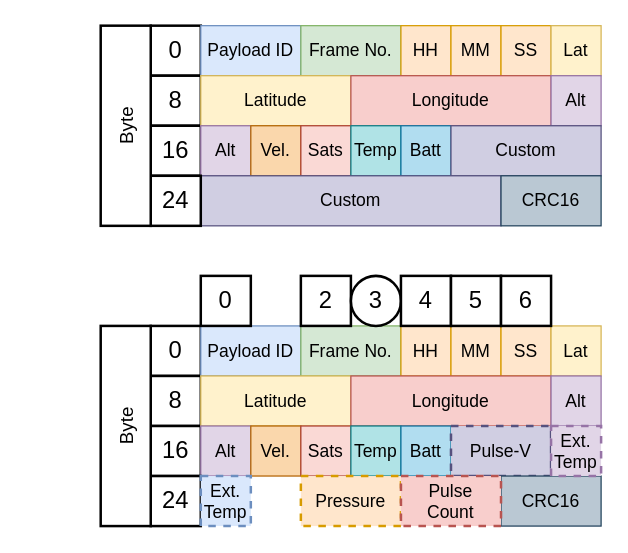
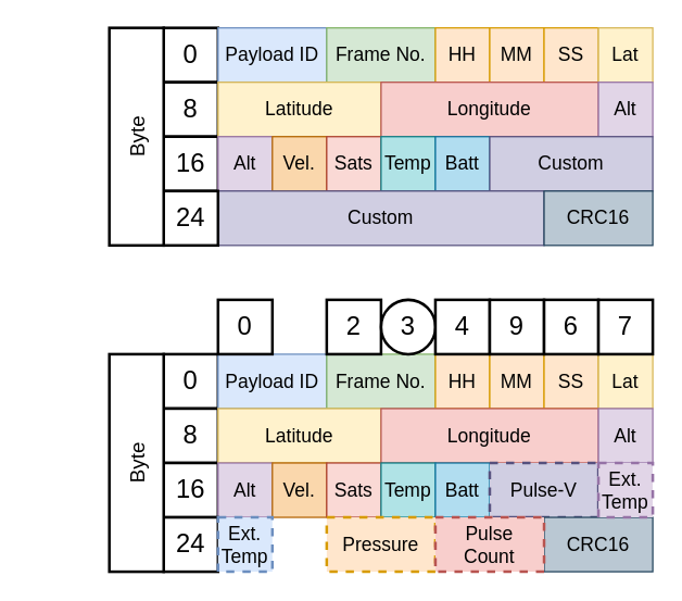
  <mxCell id="0" />
  <mxCell id="1" parent="0" />
  <mxCell id="2" value="&lt;font style=&quot;font-size: 19px;&quot;&gt;0&lt;/font&gt;" style="rounded=0;whiteSpace=wrap;html=1;strokeWidth=2;" vertex="1" parent="1"><mxGeometry x="120" y="20" width="40" height="40" as="geometry" /></mxCell>
  <mxCell id="3" value="&lt;span style=&quot;font-size: 19px;&quot;&gt;8&lt;/span&gt;" style="rounded=0;whiteSpace=wrap;html=1;strokeWidth=2;" vertex="1" parent="1"><mxGeometry x="120" y="60" width="40" height="40" as="geometry" /></mxCell>
  <mxCell id="4" value="&lt;font style=&quot;font-size: 19px;&quot;&gt;16&lt;br&gt;&lt;/font&gt;" style="rounded=0;whiteSpace=wrap;html=1;strokeWidth=2;" vertex="1" parent="1"><mxGeometry x="120" y="100" width="40" height="40" as="geometry" /></mxCell>
  <mxCell id="5" value="&lt;font style=&quot;font-size: 14px;&quot;&gt;Payload ID&lt;/font&gt;" style="rounded=0;whiteSpace=wrap;html=1;fillColor=#dae8fc;strokeColor=#6c8ebf;" vertex="1" parent="1"><mxGeometry x="160" y="20" width="80" height="40" as="geometry" /></mxCell>
  <mxCell id="6" value="&lt;font style=&quot;font-size: 14px;&quot;&gt;Frame No.&lt;/font&gt;" style="rounded=0;whiteSpace=wrap;html=1;fillColor=#d5e8d4;strokeColor=#82b366;" vertex="1" parent="1"><mxGeometry x="240" y="20" width="80" height="40" as="geometry" /></mxCell>
  <mxCell id="7" value="&lt;font style=&quot;font-size: 14px;&quot;&gt;HH&lt;/font&gt;" style="rounded=0;whiteSpace=wrap;html=1;fillColor=#ffe6cc;strokeColor=#d79b00;" vertex="1" parent="1"><mxGeometry x="320" y="20" width="40" height="40" as="geometry" /></mxCell>
  <mxCell id="8" value="&lt;font style=&quot;font-size: 14px;&quot;&gt;MM&lt;/font&gt;" style="rounded=0;whiteSpace=wrap;html=1;fillColor=#ffe6cc;strokeColor=#d79b00;" vertex="1" parent="1"><mxGeometry x="360" y="20" width="40" height="40" as="geometry" /></mxCell>
  <mxCell id="9" value="&lt;font style=&quot;font-size: 14px;&quot;&gt;SS&lt;/font&gt;" style="rounded=0;whiteSpace=wrap;html=1;fillColor=#ffe6cc;strokeColor=#d79b00;" vertex="1" parent="1"><mxGeometry x="400" y="20" width="40" height="40" as="geometry" /></mxCell>
  <mxCell id="10" value="&lt;font style=&quot;font-size: 14px;&quot;&gt;Lat&lt;/font&gt;" style="rounded=0;whiteSpace=wrap;html=1;fillColor=#fff2cc;strokeColor=#d6b656;" vertex="1" parent="1"><mxGeometry x="440" y="20" width="40" height="40" as="geometry" /></mxCell>
  <mxCell id="11" value="&lt;font style=&quot;font-size: 14px;&quot;&gt;Latitude&lt;/font&gt;" style="rounded=0;whiteSpace=wrap;html=1;fillColor=#fff2cc;strokeColor=#d6b656;" vertex="1" parent="1"><mxGeometry x="160" y="60" width="120" height="40" as="geometry" /></mxCell>
  <mxCell id="12" value="&lt;font style=&quot;font-size: 14px;&quot;&gt;Longitude&lt;/font&gt;" style="rounded=0;whiteSpace=wrap;html=1;fillColor=#f8cecc;strokeColor=#b85450;" vertex="1" parent="1"><mxGeometry x="280" y="60" width="160" height="40" as="geometry" /></mxCell>
  <mxCell id="13" value="&lt;font style=&quot;font-size: 14px;&quot;&gt;Alt&lt;/font&gt;" style="rounded=0;whiteSpace=wrap;html=1;fillColor=#e1d5e7;strokeColor=#9673a6;" vertex="1" parent="1"><mxGeometry x="440" y="60" width="40" height="40" as="geometry" /></mxCell>
  <mxCell id="14" value="&lt;font style=&quot;font-size: 14px;&quot;&gt;Alt&lt;/font&gt;" style="rounded=0;whiteSpace=wrap;html=1;fillColor=#e1d5e7;strokeColor=#9673a6;" vertex="1" parent="1"><mxGeometry x="160" y="100" width="40" height="40" as="geometry" /></mxCell>
  <mxCell id="15" value="&lt;font style=&quot;font-size: 14px;&quot;&gt;Vel.&lt;/font&gt;" style="rounded=0;whiteSpace=wrap;html=1;fillColor=#fad7ac;strokeColor=#b46504;" vertex="1" parent="1"><mxGeometry x="200" y="100" width="40" height="40" as="geometry" /></mxCell>
  <mxCell id="16" value="&lt;font style=&quot;font-size: 14px;&quot;&gt;Sats&lt;/font&gt;" style="rounded=0;whiteSpace=wrap;html=1;fillColor=#fad9d5;strokeColor=#ae4132;" vertex="1" parent="1"><mxGeometry x="240" y="100" width="40" height="40" as="geometry" /></mxCell>
  <mxCell id="17" value="&lt;font style=&quot;font-size: 14px;&quot;&gt;Temp&lt;/font&gt;" style="rounded=0;whiteSpace=wrap;html=1;fillColor=#b0e3e6;strokeColor=#0e8088;" vertex="1" parent="1"><mxGeometry x="280" y="100" width="40" height="40" as="geometry" /></mxCell>
  <mxCell id="18" value="&lt;font style=&quot;font-size: 14px;&quot;&gt;Batt&lt;/font&gt;" style="rounded=0;whiteSpace=wrap;html=1;fillColor=#b1ddf0;strokeColor=#10739e;" vertex="1" parent="1"><mxGeometry x="320" y="100" width="40" height="40" as="geometry" /></mxCell>
  <mxCell id="19" value="&lt;font style=&quot;font-size: 14px;&quot;&gt;Custom&lt;/font&gt;" style="rounded=0;whiteSpace=wrap;html=1;fillColor=#d0cee2;strokeColor=#56517e;" vertex="1" parent="1"><mxGeometry x="360" y="100" width="120" height="40" as="geometry" /></mxCell>
  <mxCell id="20" value="&lt;font style=&quot;font-size: 14px;&quot;&gt;Custom&lt;/font&gt;" style="rounded=0;whiteSpace=wrap;html=1;fillColor=#d0cee2;strokeColor=#56517e;" vertex="1" parent="1"><mxGeometry x="160" y="140" width="240" height="40" as="geometry" /></mxCell>
  <mxCell id="21" value="&lt;font style=&quot;font-size: 14px;&quot;&gt;CRC16&lt;/font&gt;" style="rounded=0;whiteSpace=wrap;html=1;fillColor=#bac8d3;strokeColor=#23445d;" vertex="1" parent="1"><mxGeometry x="400" y="140" width="80" height="40" as="geometry" /></mxCell>
  <mxCell id="22" value="&lt;font style=&quot;font-size: 19px;&quot;&gt;24&lt;br&gt;&lt;/font&gt;" style="rounded=0;whiteSpace=wrap;html=1;strokeWidth=2;" vertex="1" parent="1"><mxGeometry x="120" y="140" width="40" height="40" as="geometry" /></mxCell>
  <mxCell id="23" value="&lt;font style=&quot;font-size: 15px;&quot;&gt;Byte&lt;/font&gt;" style="rounded=0;whiteSpace=wrap;html=1;strokeWidth=2;rotation=-90;" vertex="1" parent="1"><mxGeometry x="20" y="80" width="160" height="40" as="geometry" /></mxCell>
  <mxCell id="24" value="&lt;font style=&quot;font-size: 19px;&quot;&gt;0&lt;/font&gt;" style="rounded=0;whiteSpace=wrap;html=1;strokeWidth=2;" vertex="1" parent="1"><mxGeometry x="120" y="260" width="40" height="40" as="geometry" /></mxCell>
  <mxCell id="25" value="&lt;span style=&quot;font-size: 19px;&quot;&gt;8&lt;/span&gt;" style="rounded=0;whiteSpace=wrap;html=1;strokeWidth=2;" vertex="1" parent="1"><mxGeometry x="120" y="300" width="40" height="40" as="geometry" /></mxCell>
  <mxCell id="26" value="&lt;font style=&quot;font-size: 19px;&quot;&gt;16&lt;br&gt;&lt;/font&gt;" style="rounded=0;whiteSpace=wrap;html=1;strokeWidth=2;" vertex="1" parent="1"><mxGeometry x="120" y="340" width="40" height="40" as="geometry" /></mxCell>
  <mxCell id="27" value="&lt;font style=&quot;font-size: 14px;&quot;&gt;Payload ID&lt;/font&gt;" style="rounded=0;whiteSpace=wrap;html=1;fillColor=#dae8fc;strokeColor=#6c8ebf;" vertex="1" parent="1"><mxGeometry x="160" y="260" width="80" height="40" as="geometry" /></mxCell>
  <mxCell id="28" value="&lt;font style=&quot;font-size: 14px;&quot;&gt;Frame No.&lt;/font&gt;" style="rounded=0;whiteSpace=wrap;html=1;fillColor=#d5e8d4;strokeColor=#82b366;" vertex="1" parent="1"><mxGeometry x="240" y="260" width="80" height="40" as="geometry" /></mxCell>
  <mxCell id="29" value="&lt;font style=&quot;font-size: 14px;&quot;&gt;HH&lt;/font&gt;" style="rounded=0;whiteSpace=wrap;html=1;fillColor=#ffe6cc;strokeColor=#d79b00;" vertex="1" parent="1"><mxGeometry x="320" y="260" width="40" height="40" as="geometry" /></mxCell>
  <mxCell id="30" value="&lt;font style=&quot;font-size: 14px;&quot;&gt;MM&lt;/font&gt;" style="rounded=0;whiteSpace=wrap;html=1;fillColor=#ffe6cc;strokeColor=#d79b00;" vertex="1" parent="1"><mxGeometry x="360" y="260" width="40" height="40" as="geometry" /></mxCell>
  <mxCell id="31" value="&lt;font style=&quot;font-size: 14px;&quot;&gt;SS&lt;/font&gt;" style="rounded=0;whiteSpace=wrap;html=1;fillColor=#ffe6cc;strokeColor=#d79b00;" vertex="1" parent="1"><mxGeometry x="400" y="260" width="40" height="40" as="geometry" /></mxCell>
  <mxCell id="32" value="&lt;font style=&quot;font-size: 14px;&quot;&gt;Lat&lt;/font&gt;" style="rounded=0;whiteSpace=wrap;html=1;fillColor=#fff2cc;strokeColor=#d6b656;" vertex="1" parent="1"><mxGeometry x="440" y="260" width="40" height="40" as="geometry" /></mxCell>
  <mxCell id="33" value="&lt;font style=&quot;font-size: 14px;&quot;&gt;Latitude&lt;/font&gt;" style="rounded=0;whiteSpace=wrap;html=1;fillColor=#fff2cc;strokeColor=#d6b656;" vertex="1" parent="1"><mxGeometry x="160" y="300" width="120" height="40" as="geometry" /></mxCell>
  <mxCell id="34" value="&lt;font style=&quot;font-size: 14px;&quot;&gt;Longitude&lt;/font&gt;" style="rounded=0;whiteSpace=wrap;html=1;fillColor=#f8cecc;strokeColor=#b85450;" vertex="1" parent="1"><mxGeometry x="280" y="300" width="160" height="40" as="geometry" /></mxCell>
  <mxCell id="35" value="&lt;font style=&quot;font-size: 14px;&quot;&gt;Alt&lt;/font&gt;" style="rounded=0;whiteSpace=wrap;html=1;fillColor=#e1d5e7;strokeColor=#9673a6;" vertex="1" parent="1"><mxGeometry x="440" y="300" width="40" height="40" as="geometry" /></mxCell>
  <mxCell id="36" value="&lt;font style=&quot;font-size: 14px;&quot;&gt;Alt&lt;/font&gt;" style="rounded=0;whiteSpace=wrap;html=1;fillColor=#e1d5e7;strokeColor=#9673a6;" vertex="1" parent="1"><mxGeometry x="160" y="340" width="40" height="40" as="geometry" /></mxCell>
  <mxCell id="37" value="&lt;font style=&quot;font-size: 14px;&quot;&gt;Vel.&lt;/font&gt;" style="rounded=0;whiteSpace=wrap;html=1;fillColor=#fad7ac;strokeColor=#b46504;" vertex="1" parent="1"><mxGeometry x="200" y="340" width="40" height="40" as="geometry" /></mxCell>
  <mxCell id="38" value="&lt;font style=&quot;font-size: 14px;&quot;&gt;Sats&lt;/font&gt;" style="rounded=0;whiteSpace=wrap;html=1;fillColor=#fad9d5;strokeColor=#ae4132;" vertex="1" parent="1"><mxGeometry x="240" y="340" width="40" height="40" as="geometry" /></mxCell>
  <mxCell id="39" value="&lt;font style=&quot;font-size: 14px;&quot;&gt;Temp&lt;/font&gt;" style="rounded=0;whiteSpace=wrap;html=1;fillColor=#b0e3e6;strokeColor=#0e8088;" vertex="1" parent="1"><mxGeometry x="280" y="340" width="40" height="40" as="geometry" /></mxCell>
  <mxCell id="40" value="&lt;font style=&quot;font-size: 14px;&quot;&gt;Batt&lt;/font&gt;" style="rounded=0;whiteSpace=wrap;html=1;fillColor=#b1ddf0;strokeColor=#10739e;" vertex="1" parent="1"><mxGeometry x="320" y="340" width="40" height="40" as="geometry" /></mxCell>
  <mxCell id="41" value="&lt;font style=&quot;font-size: 14px;&quot;&gt;Pulse-V&lt;/font&gt;" style="rounded=0;whiteSpace=wrap;html=1;fillColor=#d0cee2;strokeColor=#56517e;strokeWidth=2;dashed=1;" vertex="1" parent="1"><mxGeometry x="360" y="340" width="80" height="40" as="geometry" /></mxCell>
  <mxCell id="42" value="&lt;font style=&quot;font-size: 14px;&quot;&gt;CRC16&lt;/font&gt;" style="rounded=0;whiteSpace=wrap;html=1;fillColor=#bac8d3;strokeColor=#23445d;" vertex="1" parent="1"><mxGeometry x="400" y="380" width="80" height="40" as="geometry" /></mxCell>
  <mxCell id="43" value="&lt;font style=&quot;font-size: 19px;&quot;&gt;24&lt;br&gt;&lt;/font&gt;" style="rounded=0;whiteSpace=wrap;html=1;strokeWidth=2;" vertex="1" parent="1"><mxGeometry x="120" y="380" width="40" height="40" as="geometry" /></mxCell>
  <mxCell id="44" value="&lt;font style=&quot;font-size: 15px;&quot;&gt;Byte&lt;/font&gt;" style="rounded=0;whiteSpace=wrap;html=1;strokeWidth=2;rotation=-90;" vertex="1" parent="1"><mxGeometry x="20" y="320" width="160" height="40" as="geometry" /></mxCell>
  <mxCell id="45" value="&lt;font style=&quot;font-size: 14px;&quot;&gt;Ext.&lt;br&gt;Temp&lt;/font&gt;" style="rounded=0;whiteSpace=wrap;html=1;fillColor=#e1d5e7;strokeColor=#9673a6;strokeWidth=2;dashed=1;" vertex="1" parent="1"><mxGeometry x="440" y="340" width="40" height="40" as="geometry" /></mxCell>
  <mxCell id="46" value="&lt;font style=&quot;font-size: 14px;&quot;&gt;Ext.&lt;br&gt;Temp&lt;/font&gt;" style="rounded=0;whiteSpace=wrap;html=1;fillColor=#dae8fc;strokeColor=#6c8ebf;strokeWidth=2;dashed=1;" vertex="1" parent="1"><mxGeometry x="160" y="380" width="40" height="40" as="geometry" /></mxCell>
  <mxCell id="47" value="&lt;span style=&quot;font-size: 14px;&quot;&gt;Pressure&lt;/span&gt;" style="rounded=0;whiteSpace=wrap;html=1;fillColor=#ffe6cc;strokeColor=#d79b00;strokeWidth=2;dashed=1;" vertex="1" parent="1"><mxGeometry x="240" y="380" width="80" height="40" as="geometry" /></mxCell>
  <mxCell id="48" value="&lt;span style=&quot;font-size: 14px;&quot;&gt;Pulse &lt;br&gt;Count&lt;/span&gt;" style="rounded=0;whiteSpace=wrap;html=1;fillColor=#f8cecc;strokeColor=#b85450;strokeWidth=2;dashed=1;" vertex="1" parent="1"><mxGeometry x="320" y="380" width="80" height="40" as="geometry" /></mxCell>
  <mxCell id="49" value="&lt;font style=&quot;font-size: 19px;&quot;&gt;0&lt;/font&gt;" style="rounded=0;whiteSpace=wrap;html=1;strokeWidth=2;" vertex="1" parent="1"><mxGeometry x="160" y="220" width="40" height="40" as="geometry" /></mxCell>
  <mxCell id="50" value="&lt;font style=&quot;font-size: 19px;&quot;&gt;2&lt;/font&gt;" style="rounded=0;whiteSpace=wrap;html=1;strokeWidth=2;" vertex="1" parent="1"><mxGeometry x="240" y="220" width="40" height="40" as="geometry" /></mxCell>
  <mxCell id="51" value="&lt;font style=&quot;font-size: 19px;&quot;&gt;3&lt;/font&gt;" style="ellipse;whiteSpace=wrap;html=1;strokeWidth=2;" vertex="1" parent="1"><mxGeometry x="280" y="220" width="40" height="40" as="geometry" /></mxCell>
  <mxCell id="52" value="&lt;font style=&quot;font-size: 19px;&quot;&gt;4&lt;/font&gt;" style="rounded=0;whiteSpace=wrap;html=1;strokeWidth=2;" vertex="1" parent="1"><mxGeometry x="320" y="220" width="40" height="40" as="geometry" /></mxCell>
- <mxCell id="53" value="&lt;font style=&quot;font-size: 19px;&quot;&gt;5&lt;/font&gt;" style="rounded=0;whiteSpace=wrap;html=1;strokeWidth=2;" vertex="1" parent="1"><mxGeometry x="360" y="220" width="40" height="40" as="geometry" /></mxCell>
+ <mxCell id="53" value="&lt;font style=&quot;font-size: 19px;&quot;&gt;9&lt;/font&gt;" style="rounded=0;whiteSpace=wrap;html=1;strokeWidth=2;" vertex="1" parent="1"><mxGeometry x="360" y="220" width="40" height="40" as="geometry" /></mxCell>
  <mxCell id="54" value="&lt;font style=&quot;font-size: 19px;&quot;&gt;6&lt;/font&gt;" style="rounded=0;whiteSpace=wrap;html=1;strokeWidth=2;" vertex="1" parent="1"><mxGeometry x="400" y="220" width="40" height="40" as="geometry" /></mxCell>
+ <mxCell id="55" value="&lt;font style=&quot;font-size: 19px;&quot;&gt;7&lt;/font&gt;" style="rounded=0;whiteSpace=wrap;html=1;strokeWidth=2;" vertex="1" parent="1"><mxGeometry x="440" y="220" width="40" height="40" as="geometry" /></mxCell>
